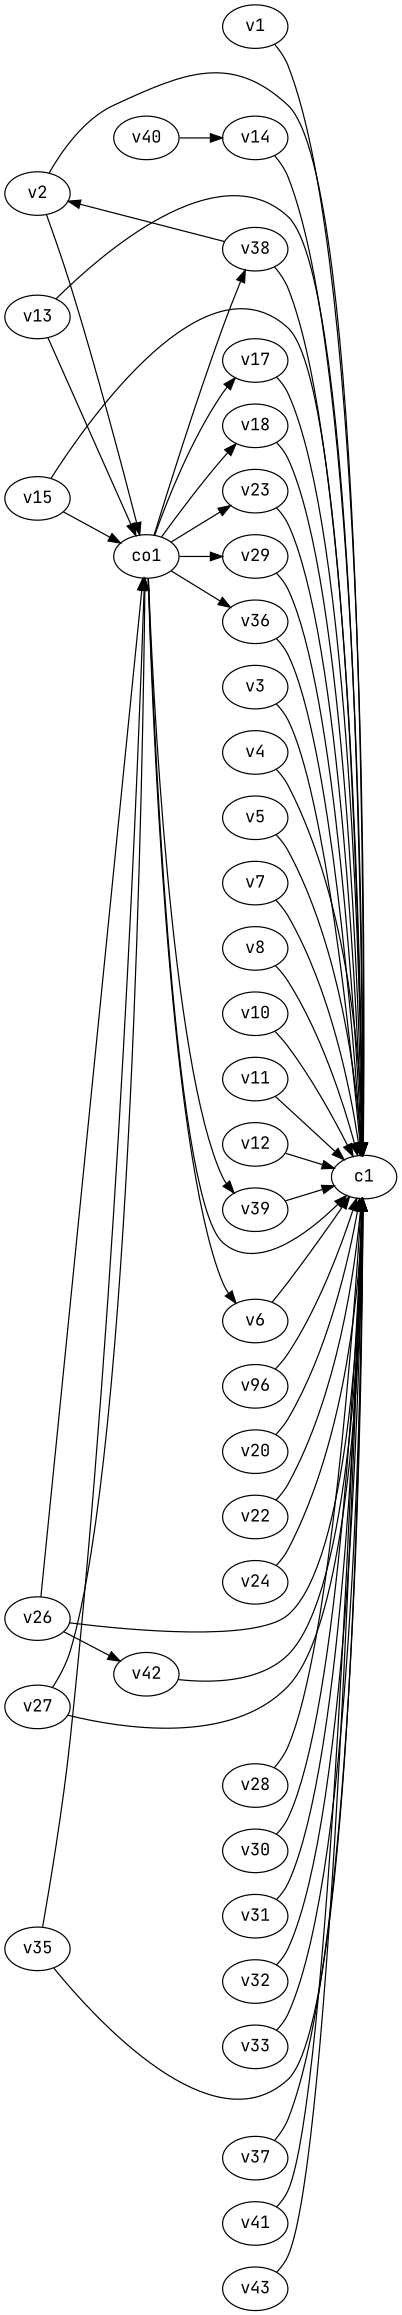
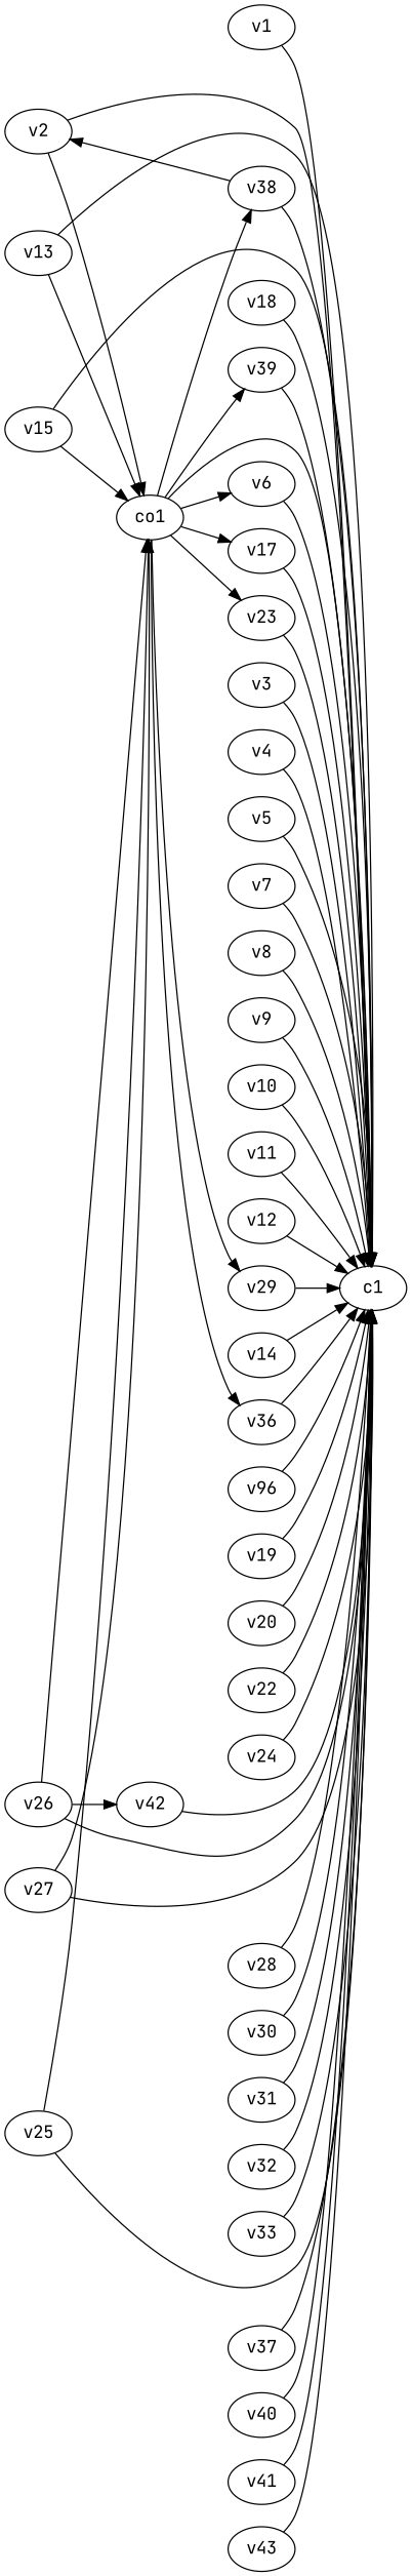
  strict digraph {
    fontname="JetBrains Mono"
    rankdir=LR
    node [fontname="JetBrains Mono"]
    edge [fontname="JetBrains Mono" weight=1]
    v1
    c1
    v2
    co1
    v6
    v17
    v18
    v23
    v29
    v36
    v38
    v39
    v3
    v4
    v5
    v7
    v8
+   v9
    v10
    v11
    v12
    v13
    v14
    v15
    n25 [label=v96]
+   v19
    v20
    v22
    v24
    v26
    v42
    v27
    v28
    v30
    v31
    v32
    v33
-   v35
+   v35 [label=v25]
    v37
    v40
    v41
    v43
    v1 -> c1
    v2 -> c1
    v2 -> co1
    co1 -> c1
    co1 -> v6
    co1 -> v17
-   co1 -> v18
    co1 -> v23
    co1 -> v29
    co1 -> v36
    co1 -> v38
    co1 -> v39
    v6 -> c1
    v17 -> c1
    v18 -> c1
    v23 -> c1
    v29 -> c1
    v36 -> c1
    v38 -> c1
    v38 -> v2
    v39 -> c1
    v3 -> c1
    v4 -> c1
    v5 -> c1
    v7 -> c1
    v8 -> c1
+   v9 -> c1
    v10 -> c1
    v11 -> c1
    v12 -> c1
    v13 -> c1
    v13 -> co1
    v14 -> c1
    v15 -> c1
    v15 -> co1
    n25 -> c1
+   v19 -> c1
    v20 -> c1
    v22 -> c1
    v24 -> c1
    v26 -> c1
    v26 -> co1
    v26 -> v42
    v42 -> c1
    v27 -> c1
    v27 -> co1
    v28 -> c1
    v30 -> c1
    v31 -> c1
    v32 -> c1
    v33 -> c1
    v35 -> c1
    v35 -> co1
    v37 -> c1
-   v40 -> v14
+   v40 -> c1
    v41 -> c1
    v43 -> c1
  }
